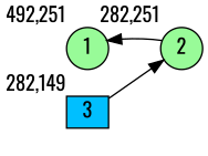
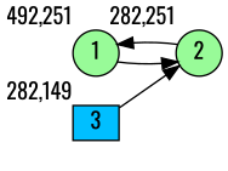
  digraph {
    bgcolor=white
    fontname=Oswald
    rankdir=LR
    node [fillcolor=palegreen fixedsize=true fontname=Oswald shape=circle style=filled]
    edge [fontname=Oswald]
    1 [height=0.3 width=0.4 xlabel="492,251"]
    2 [height=0.3 width=0.4 xlabel="282,251"]
    3 [fillcolor=deepskyblue height=0.3 shape=box width=0.4 xlabel="282,149"]
+   1 -> 2
    2 -> 1
    3 -> 2
  }
